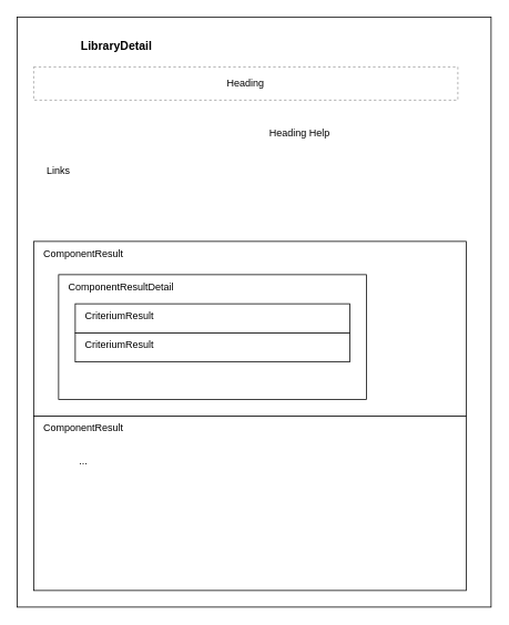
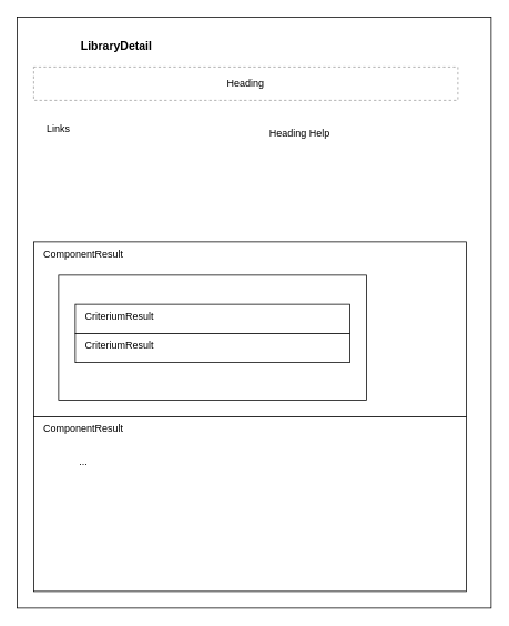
  <mxCell id="0" />
  <mxCell id="1" parent="0" />
  <mxCell id="2" value="" style="rounded=0;whiteSpace=wrap;html=1;" parent="1" vertex="1"><mxGeometry x="20" y="20" width="570" height="710" as="geometry" /></mxCell>
  <mxCell id="3" value="LibraryDetail" style="text;html=1;strokeColor=none;fillColor=none;align=left;verticalAlign=middle;whiteSpace=wrap;rounded=0;fontStyle=1;fontSize=14;" parent="1" vertex="1"><mxGeometry x="95" y="40" width="120" height="30" as="geometry" /></mxCell>
  <mxCell id="4" value="Heading" style="rounded=0;whiteSpace=wrap;html=1;fontSize=12;strokeColor=#999999;dashed=1;" parent="1" vertex="1"><mxGeometry x="40" y="80" width="510" height="40" as="geometry" /></mxCell>
- <mxCell id="5" value="Links" style="text;html=1;strokeColor=none;fillColor=none;align=center;verticalAlign=middle;whiteSpace=wrap;rounded=0;fontSize=12;" parent="1" vertex="1"><mxGeometry x="40" y="190" width="60" height="30" as="geometry" /></mxCell>
+ <mxCell id="5" value="Links" style="text;html=1;strokeColor=none;fillColor=none;align=center;verticalAlign=middle;whiteSpace=wrap;rounded=0;fontSize=12;" parent="1" vertex="1"><mxGeometry x="40" y="140" width="60" height="30" as="geometry" /></mxCell>
  <mxCell id="6" value="Heading Help" style="text;html=1;strokeColor=none;fillColor=none;align=center;verticalAlign=middle;whiteSpace=wrap;rounded=0;fontSize=12;" parent="1" vertex="1"><mxGeometry x="310" y="140" width="100" height="40" as="geometry" /></mxCell>
  <mxCell id="7" value="" style="rounded=0;whiteSpace=wrap;html=1;strokeColor=#000000;fontSize=12;align=center;labelPosition=center;verticalLabelPosition=middle;verticalAlign=middle;" parent="1" vertex="1"><mxGeometry x="40" y="290" width="520" height="210" as="geometry" /></mxCell>
  <mxCell id="8" value="&lt;span style=&quot;color: rgb(0, 0, 0); font-family: Helvetica; font-size: 12px; font-style: normal; font-variant-ligatures: normal; font-variant-caps: normal; font-weight: 400; letter-spacing: normal; orphans: 2; text-indent: 0px; text-transform: none; widows: 2; word-spacing: 0px; -webkit-text-stroke-width: 0px; text-decoration-thickness: initial; text-decoration-style: initial; text-decoration-color: initial; float: none; background-color: rgb(255, 255, 255); display: inline !important;&quot;&gt;ComponentResult&lt;/span&gt;" style="text;html=1;strokeColor=none;fillColor=none;align=left;verticalAlign=middle;whiteSpace=wrap;rounded=0;fontSize=12;" parent="1" vertex="1"><mxGeometry x="50" y="290" width="200" height="30" as="geometry" /></mxCell>
  <mxCell id="9" value="" style="rounded=0;whiteSpace=wrap;html=1;labelBackgroundColor=#FFFFFF;strokeColor=#000000;fontSize=12;" parent="1" vertex="1"><mxGeometry x="70" y="330" width="370" height="150" as="geometry" /></mxCell>
- <mxCell id="10" value="ComponentResultDetail" style="text;html=1;strokeColor=none;fillColor=none;align=left;verticalAlign=middle;whiteSpace=wrap;rounded=0;labelBackgroundColor=#FFFFFF;fontSize=12;" parent="1" vertex="1"><mxGeometry x="80" y="330" width="170" height="30" as="geometry" /></mxCell>
  <mxCell id="11" value="" style="group" parent="1" vertex="1" connectable="0"><mxGeometry x="90" y="365" width="330" height="35" as="geometry" /></mxCell>
  <mxCell id="12" value="" style="rounded=0;whiteSpace=wrap;html=1;labelBackgroundColor=#FFFFFF;strokeColor=#000000;fontSize=12;align=left;" parent="11" vertex="1"><mxGeometry width="330" height="35" as="geometry" /></mxCell>
  <mxCell id="13" value="CriteriumResult" style="text;html=1;strokeColor=none;fillColor=none;align=left;verticalAlign=middle;whiteSpace=wrap;rounded=0;labelBackgroundColor=#FFFFFF;fontSize=12;" parent="11" vertex="1"><mxGeometry x="10" width="60" height="30" as="geometry" /></mxCell>
  <mxCell id="14" value="" style="group" parent="1" vertex="1" connectable="0"><mxGeometry x="90" y="400" width="330" height="35" as="geometry" /></mxCell>
  <mxCell id="15" value="" style="rounded=0;whiteSpace=wrap;html=1;labelBackgroundColor=#FFFFFF;strokeColor=#000000;fontSize=12;align=left;" parent="14" vertex="1"><mxGeometry width="330" height="35" as="geometry" /></mxCell>
  <mxCell id="16" value="CriteriumResult" style="text;html=1;strokeColor=none;fillColor=none;align=left;verticalAlign=middle;whiteSpace=wrap;rounded=0;labelBackgroundColor=#FFFFFF;fontSize=12;" parent="14" vertex="1"><mxGeometry x="10" width="60" height="30" as="geometry" /></mxCell>
  <mxCell id="17" value="" style="rounded=0;whiteSpace=wrap;html=1;strokeColor=#000000;fontSize=12;align=center;labelPosition=center;verticalLabelPosition=middle;verticalAlign=middle;" parent="1" vertex="1"><mxGeometry x="40" y="500" width="520" height="210" as="geometry" /></mxCell>
  <mxCell id="18" value="&lt;span style=&quot;color: rgb(0, 0, 0); font-family: Helvetica; font-size: 12px; font-style: normal; font-variant-ligatures: normal; font-variant-caps: normal; font-weight: 400; letter-spacing: normal; orphans: 2; text-indent: 0px; text-transform: none; widows: 2; word-spacing: 0px; -webkit-text-stroke-width: 0px; text-decoration-thickness: initial; text-decoration-style: initial; text-decoration-color: initial; float: none; background-color: rgb(255, 255, 255); display: inline !important;&quot;&gt;ComponentResult&lt;/span&gt;" style="text;html=1;strokeColor=none;fillColor=none;align=left;verticalAlign=middle;whiteSpace=wrap;rounded=0;fontSize=12;" parent="1" vertex="1"><mxGeometry x="50" y="500" width="200" height="30" as="geometry" /></mxCell>
  <mxCell id="19" value="..." style="text;html=1;strokeColor=none;fillColor=none;align=center;verticalAlign=middle;whiteSpace=wrap;rounded=0;labelBackgroundColor=#FFFFFF;fontSize=12;" parent="1" vertex="1"><mxGeometry x="70" y="540" width="60" height="30" as="geometry" /></mxCell>
